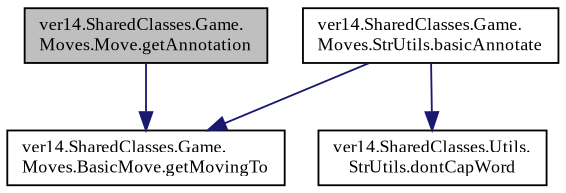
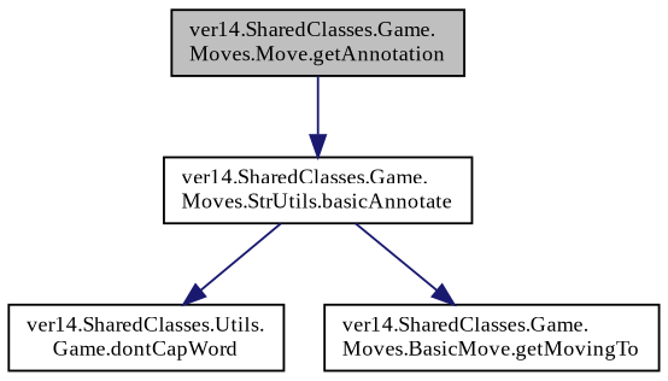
  digraph {
    fontname="Liberation Serif"
    rankdir=TB
    node [color=black fillcolor=white fontname="Liberation Serif" fontsize=10 shape=record style=filled]
    edge [color=midnightblue fontname="Liberation Serif" fontsize=10 labelfontname=Helvetica labelfontsize=10 style=solid]
    n1 [fillcolor=grey75 fontcolor=black height=0.2 label="ver14.SharedClasses.Game.\lMoves.Move.getAnnotation" width=0.4]
    n2 [height=0.2 label="ver14.SharedClasses.Game.\lMoves.StrUtils.basicAnnotate" width=0.4]
-   n3 [height=0.2 label="ver14.SharedClasses.Utils.\lStrUtils.dontCapWord" width=0.4]
+   n3 [height=0.2 label="ver14.SharedClasses.Utils.\lGame.dontCapWord" width=0.4]
    n4 [height=0.2 label="ver14.SharedClasses.Game.\lMoves.BasicMove.getMovingTo" width=0.4]
-   n1 -> n4
+   n1 -> n2
    n2 -> n3
    n2 -> n4
  }
